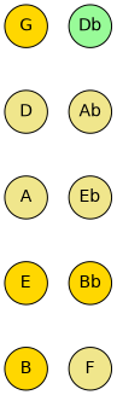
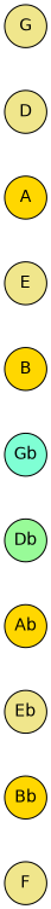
  graph {
    mindist=.1
    node [fillcolor=khaki fontname=Helvetica margin=0 shape=circle style=filled]
    edge [style=invis]
-   E [fillcolor=gold]
+   E
    B [fillcolor=gold]
+   Gb [fillcolor=aquamarine]
    Db [fillcolor=palegreen]
-   Ab
+   Ab [fillcolor=gold]
    Eb
    Bb [fillcolor=gold]
    F
-   G [fillcolor=gold]
+   G
    D
-   A
+   A [fillcolor=gold]
    subgraph sub_1 {
      E
      B
+     Gb
      Db
      Ab
      Eb
      Bb
      F
      G
      D
      A
    }
    E -- B
+   B -- Gb
+   Gb -- Db
    Db -- Ab
    Ab -- Eb
    Eb -- Bb
    Bb -- F
    G -- D
    D -- A
    A -- E
  }
